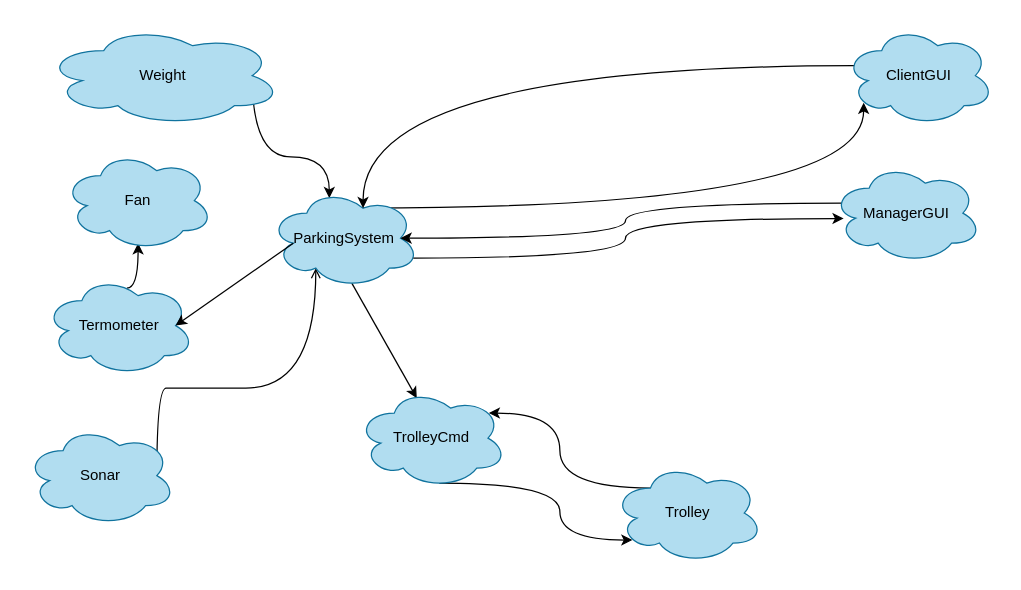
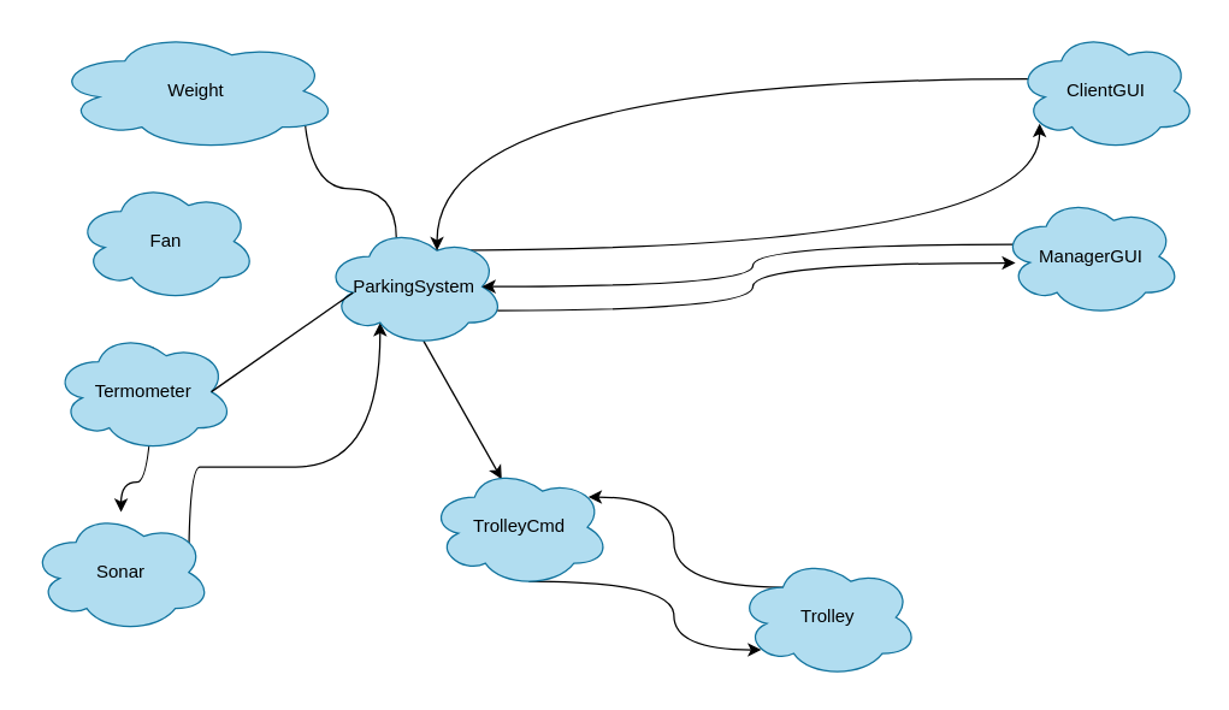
  <mxCell id="0" />
  <mxCell id="1" parent="0" />
  <mxCell id="2" style="edgeStyle=orthogonalEdgeStyle;curved=1;rounded=0;orthogonalLoop=1;jettySize=auto;html=1;exitX=0.25;exitY=0.25;exitDx=0;exitDy=0;exitPerimeter=0;entryX=0.88;entryY=0.25;entryDx=0;entryDy=0;entryPerimeter=0;" parent="1" source="3" target="17" edge="1"><mxGeometry relative="1" as="geometry" /></mxCell>
  <mxCell id="3" value="Trolley" style="ellipse;shape=cloud;whiteSpace=wrap;html=1;fillColor=#b1ddf0;strokeColor=#10739e;" parent="1" vertex="1"><mxGeometry x="490" y="370" width="120" height="80" as="geometry" /></mxCell>
- <mxCell id="4" style="edgeStyle=orthogonalEdgeStyle;curved=1;rounded=0;orthogonalLoop=1;jettySize=auto;html=1;exitX=0.875;exitY=0.5;exitDx=0;exitDy=0;exitPerimeter=0;entryX=0.31;entryY=0.8;entryDx=0;entryDy=0;entryPerimeter=0;endArrow=open;" parent="1" source="5" target="13" edge="1"><mxGeometry relative="1" as="geometry"><Array as="points"><mxPoint x="140" y="310" /><mxPoint x="302" y="310" /></Array></mxGeometry></mxCell>
+ <mxCell id="4" style="edgeStyle=orthogonalEdgeStyle;curved=1;rounded=0;orthogonalLoop=1;jettySize=auto;html=1;exitX=0.875;exitY=0.5;exitDx=0;exitDy=0;exitPerimeter=0;entryX=0.31;entryY=0.8;entryDx=0;entryDy=0;entryPerimeter=0;" parent="1" source="5" target="13" edge="1"><mxGeometry relative="1" as="geometry"><Array as="points"><mxPoint x="140" y="310" /><mxPoint x="302" y="310" /></Array></mxGeometry></mxCell>
  <mxCell id="5" value="Sonar" style="ellipse;shape=cloud;whiteSpace=wrap;html=1;fillColor=#b1ddf0;strokeColor=#10739e;" parent="1" vertex="1"><mxGeometry x="20" y="340" width="120" height="80" as="geometry" /></mxCell>
- <mxCell id="6" style="edgeStyle=orthogonalEdgeStyle;curved=1;rounded=0;orthogonalLoop=1;jettySize=auto;html=1;exitX=0.55;exitY=0.125;exitDx=0;exitDy=0;exitPerimeter=0;entryX=0.5;entryY=0.925;entryDx=0;entryDy=0;entryPerimeter=0;" parent="1" source="8" target="7" edge="1"><mxGeometry relative="1" as="geometry"><mxPoint x="95" y="180" as="targetPoint" /></mxGeometry></mxCell>
+ <mxCell id="6" style="edgeStyle=orthogonalEdgeStyle;curved=1;rounded=0;orthogonalLoop=1;jettySize=auto;html=1;exitX=0.55;exitY=0.125;exitDx=0;exitDy=0;exitPerimeter=0;" parent="1" source="8" target="5" edge="1"><mxGeometry relative="1" as="geometry"><mxPoint x="95" y="180" as="targetPoint" /></mxGeometry></mxCell>
  <mxCell id="7" value="Fan" style="ellipse;shape=cloud;whiteSpace=wrap;html=1;fillColor=#b1ddf0;strokeColor=#10739e;" parent="1" vertex="1"><mxGeometry x="50" y="120" width="120" height="80" as="geometry" /></mxCell>
  <mxCell id="8" value="Termometer" style="ellipse;shape=cloud;whiteSpace=wrap;html=1;fillColor=#b1ddf0;strokeColor=#10739e;" parent="1" vertex="1"><mxGeometry x="35" y="220" width="120" height="80" as="geometry" /></mxCell>
- <mxCell id="9" style="edgeStyle=orthogonalEdgeStyle;rounded=0;orthogonalLoop=1;jettySize=auto;html=1;exitX=0.875;exitY=0.5;exitDx=0;exitDy=0;exitPerimeter=0;entryX=0.4;entryY=0.1;entryDx=0;entryDy=0;entryPerimeter=0;curved=1;" parent="1" source="10" target="13" edge="1"><mxGeometry relative="1" as="geometry" /></mxCell>
+ <mxCell id="9" style="edgeStyle=orthogonalEdgeStyle;rounded=0;orthogonalLoop=1;jettySize=auto;html=1;exitX=0.875;exitY=0.5;exitDx=0;exitDy=0;exitPerimeter=0;entryX=0.4;entryY=0.1;entryDx=0;entryDy=0;entryPerimeter=0;curved=1;endArrow=none;" parent="1" source="10" target="13" edge="1"><mxGeometry relative="1" as="geometry" /></mxCell>
  <mxCell id="10" value="Weight" style="ellipse;shape=cloud;whiteSpace=wrap;html=1;fillColor=#b1ddf0;strokeColor=#10739e;" parent="1" vertex="1"><mxGeometry x="35" y="20" width="190" height="80" as="geometry" /></mxCell>
  <mxCell id="11" style="edgeStyle=none;rounded=0;orthogonalLoop=1;jettySize=auto;html=1;exitX=0.55;exitY=0.95;exitDx=0;exitDy=0;exitPerimeter=0;entryX=0.4;entryY=0.1;entryDx=0;entryDy=0;entryPerimeter=0;" parent="1" source="13" target="17" edge="1"><mxGeometry relative="1" as="geometry" /></mxCell>
  <mxCell id="12" style="edgeStyle=orthogonalEdgeStyle;curved=1;rounded=0;orthogonalLoop=1;jettySize=auto;html=1;exitX=0.625;exitY=0.2;exitDx=0;exitDy=0;exitPerimeter=0;entryX=0.13;entryY=0.77;entryDx=0;entryDy=0;entryPerimeter=0;" parent="1" source="13" target="15" edge="1"><mxGeometry relative="1" as="geometry" /></mxCell>
  <mxCell id="13" value="ParkingSystem" style="ellipse;shape=cloud;whiteSpace=wrap;html=1;fillColor=#b1ddf0;strokeColor=#10739e;" parent="1" vertex="1"><mxGeometry x="215" y="150" width="120" height="80" as="geometry" /></mxCell>
  <mxCell id="14" style="edgeStyle=orthogonalEdgeStyle;curved=1;rounded=0;orthogonalLoop=1;jettySize=auto;html=1;exitX=0.07;exitY=0.4;exitDx=0;exitDy=0;exitPerimeter=0;entryX=0.625;entryY=0.2;entryDx=0;entryDy=0;entryPerimeter=0;" parent="1" source="15" target="13" edge="1"><mxGeometry relative="1" as="geometry" /></mxCell>
  <mxCell id="15" value="ClientGUI" style="ellipse;shape=cloud;whiteSpace=wrap;html=1;fillColor=#b1ddf0;strokeColor=#10739e;" parent="1" vertex="1"><mxGeometry x="675" y="20" width="120" height="80" as="geometry" /></mxCell>
  <mxCell id="16" style="edgeStyle=orthogonalEdgeStyle;curved=1;rounded=0;orthogonalLoop=1;jettySize=auto;html=1;exitX=0.55;exitY=0.95;exitDx=0;exitDy=0;exitPerimeter=0;entryX=0.13;entryY=0.77;entryDx=0;entryDy=0;entryPerimeter=0;" parent="1" source="17" target="3" edge="1"><mxGeometry relative="1" as="geometry" /></mxCell>
  <mxCell id="17" value="TrolleyCmd" style="ellipse;shape=cloud;whiteSpace=wrap;html=1;fillColor=#b1ddf0;strokeColor=#10739e;" parent="1" vertex="1"><mxGeometry x="285" y="310" width="120" height="80" as="geometry" /></mxCell>
  <mxCell id="18" style="edgeStyle=orthogonalEdgeStyle;curved=1;rounded=0;orthogonalLoop=1;jettySize=auto;html=1;exitX=0.07;exitY=0.4;exitDx=0;exitDy=0;exitPerimeter=0;entryX=0.875;entryY=0.5;entryDx=0;entryDy=0;entryPerimeter=0;" parent="1" source="19" target="13" edge="1"><mxGeometry relative="1" as="geometry" /></mxCell>
  <mxCell id="19" value="ManagerGUI" style="ellipse;shape=cloud;whiteSpace=wrap;html=1;fillColor=#b1ddf0;strokeColor=#10739e;" parent="1" vertex="1"><mxGeometry x="665" y="130" width="120" height="80" as="geometry" /></mxCell>
  <mxCell id="20" style="edgeStyle=orthogonalEdgeStyle;curved=1;rounded=0;orthogonalLoop=1;jettySize=auto;html=1;exitX=0.96;exitY=0.7;exitDx=0;exitDy=0;exitPerimeter=0;entryX=0.08;entryY=0.554;entryDx=0;entryDy=0;entryPerimeter=0;" parent="1" source="13" target="19" edge="1"><mxGeometry relative="1" as="geometry"><mxPoint x="683.4" y="192" as="sourcePoint" /><mxPoint x="625" y="240" as="targetPoint" /></mxGeometry></mxCell>
- <mxCell id="21" style="edgeStyle=none;rounded=0;orthogonalLoop=1;jettySize=auto;html=1;exitX=0.16;exitY=0.55;exitDx=0;exitDy=0;exitPerimeter=0;entryX=0.875;entryY=0.5;entryDx=0;entryDy=0;entryPerimeter=0;" edge="1" parent="1" source="13" target="8"><mxGeometry relative="1" as="geometry"><mxPoint x="341" y="216" as="sourcePoint" /><mxPoint x="343" y="328" as="targetPoint" /></mxGeometry></mxCell>
+ <mxCell id="21" style="edgeStyle=none;rounded=0;orthogonalLoop=1;jettySize=auto;html=1;exitX=0.16;exitY=0.55;exitDx=0;exitDy=0;exitPerimeter=0;entryX=0.875;entryY=0.5;entryDx=0;entryDy=0;entryPerimeter=0;endArrow=none;" edge="1" parent="1" source="13" target="8"><mxGeometry relative="1" as="geometry"><mxPoint x="341" y="216" as="sourcePoint" /><mxPoint x="343" y="328" as="targetPoint" /></mxGeometry></mxCell>
